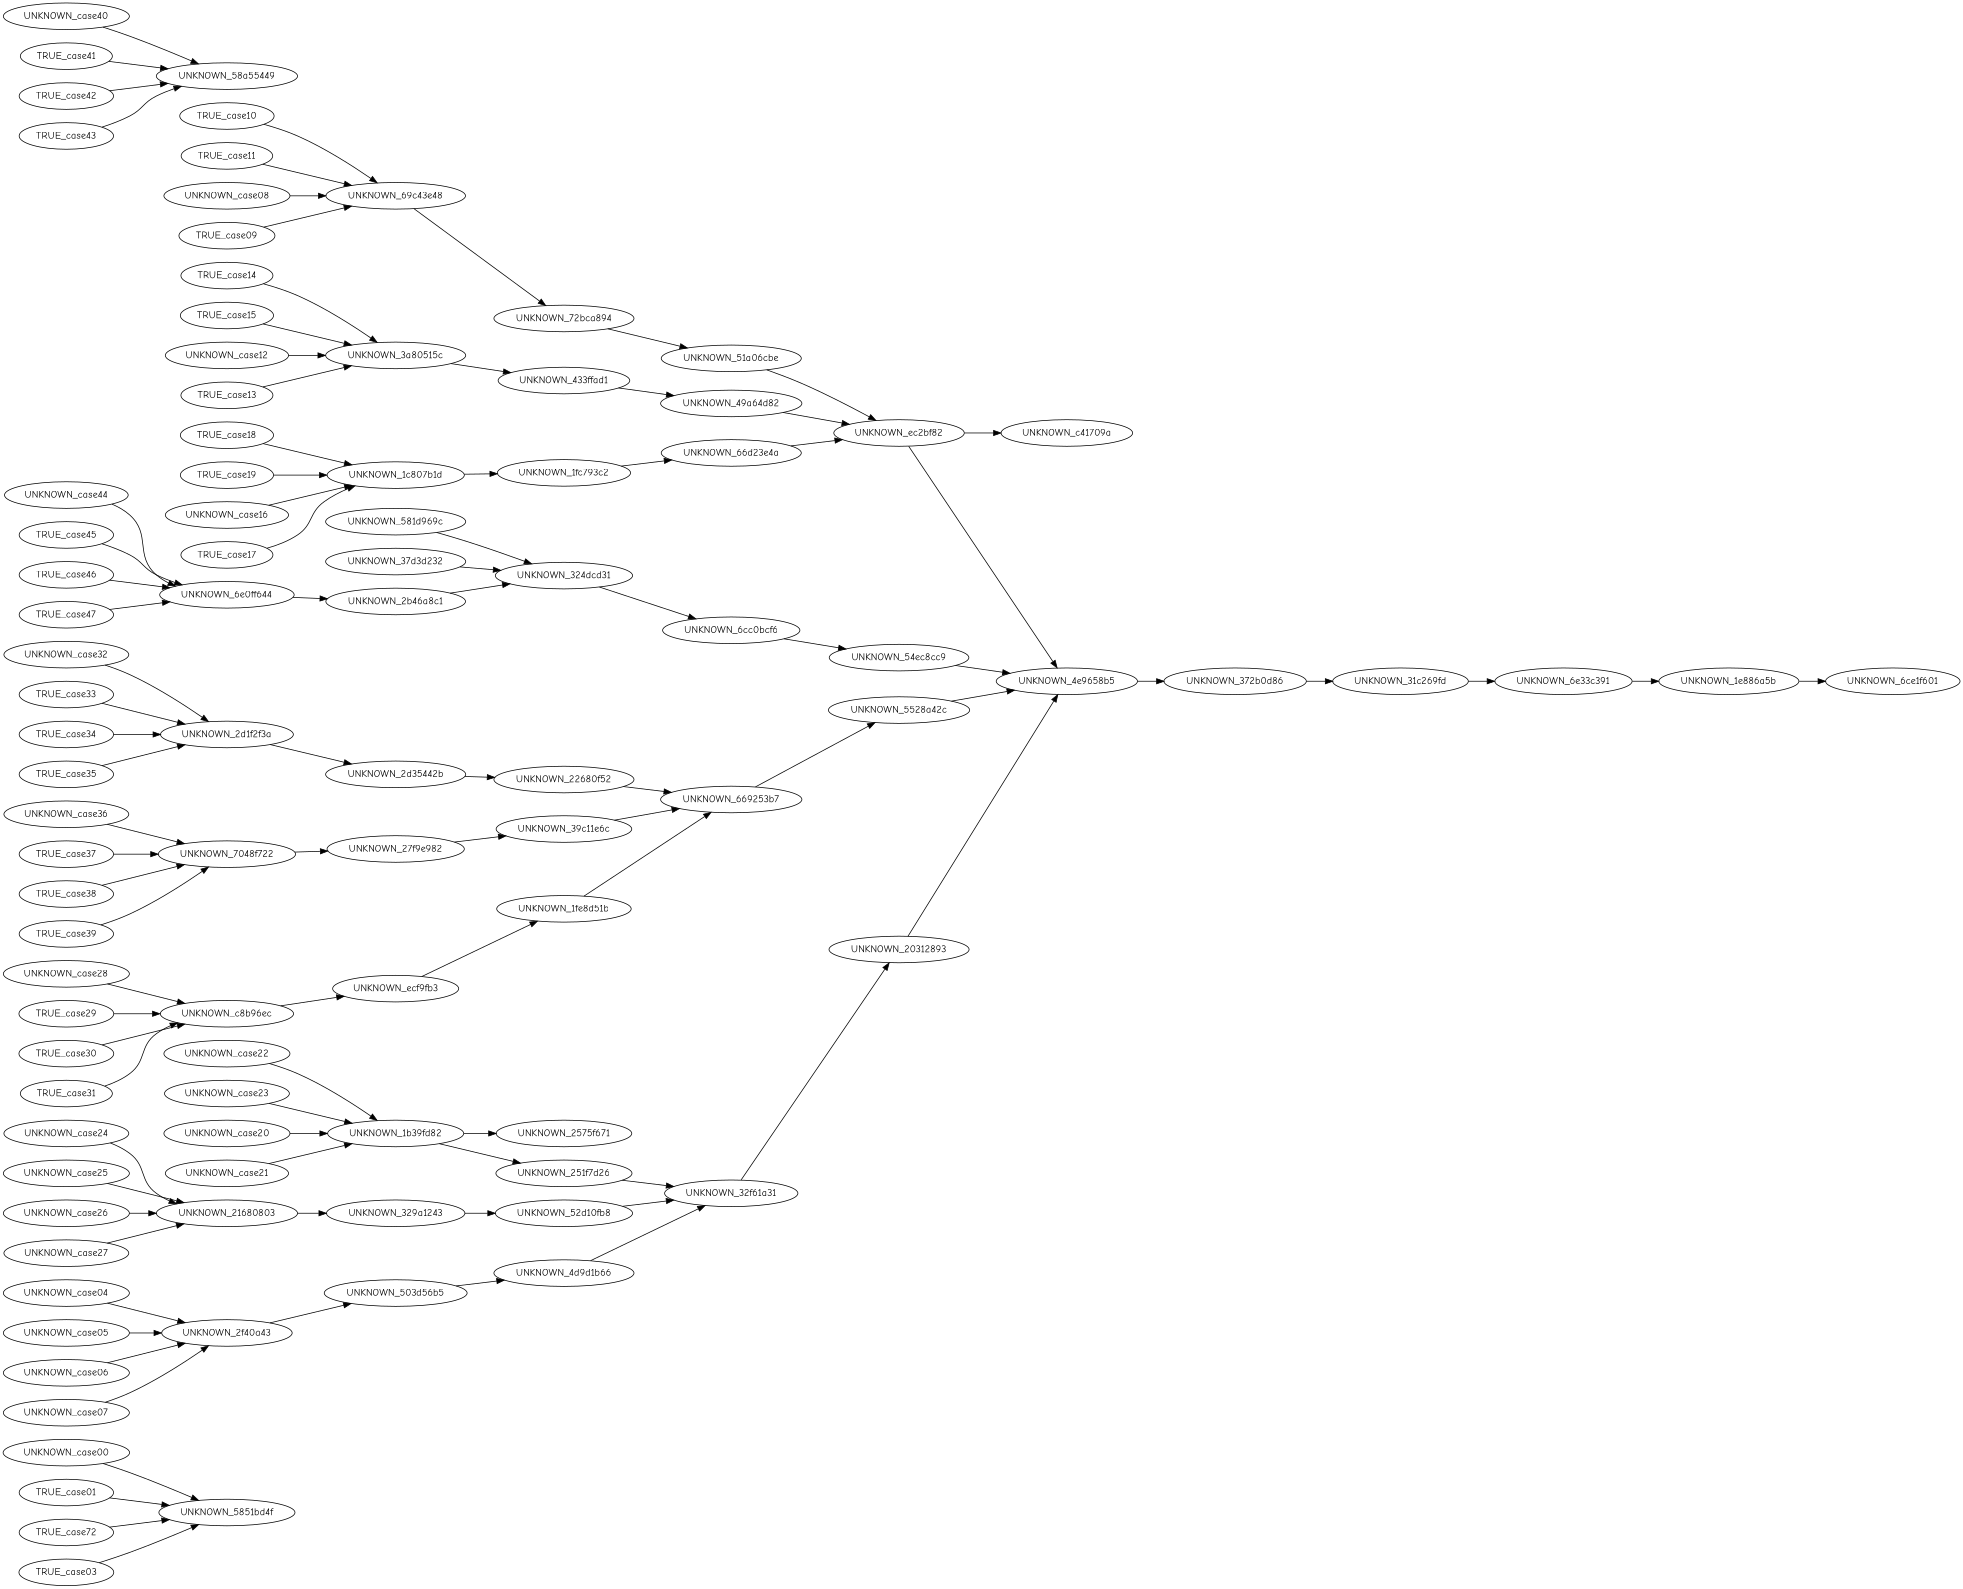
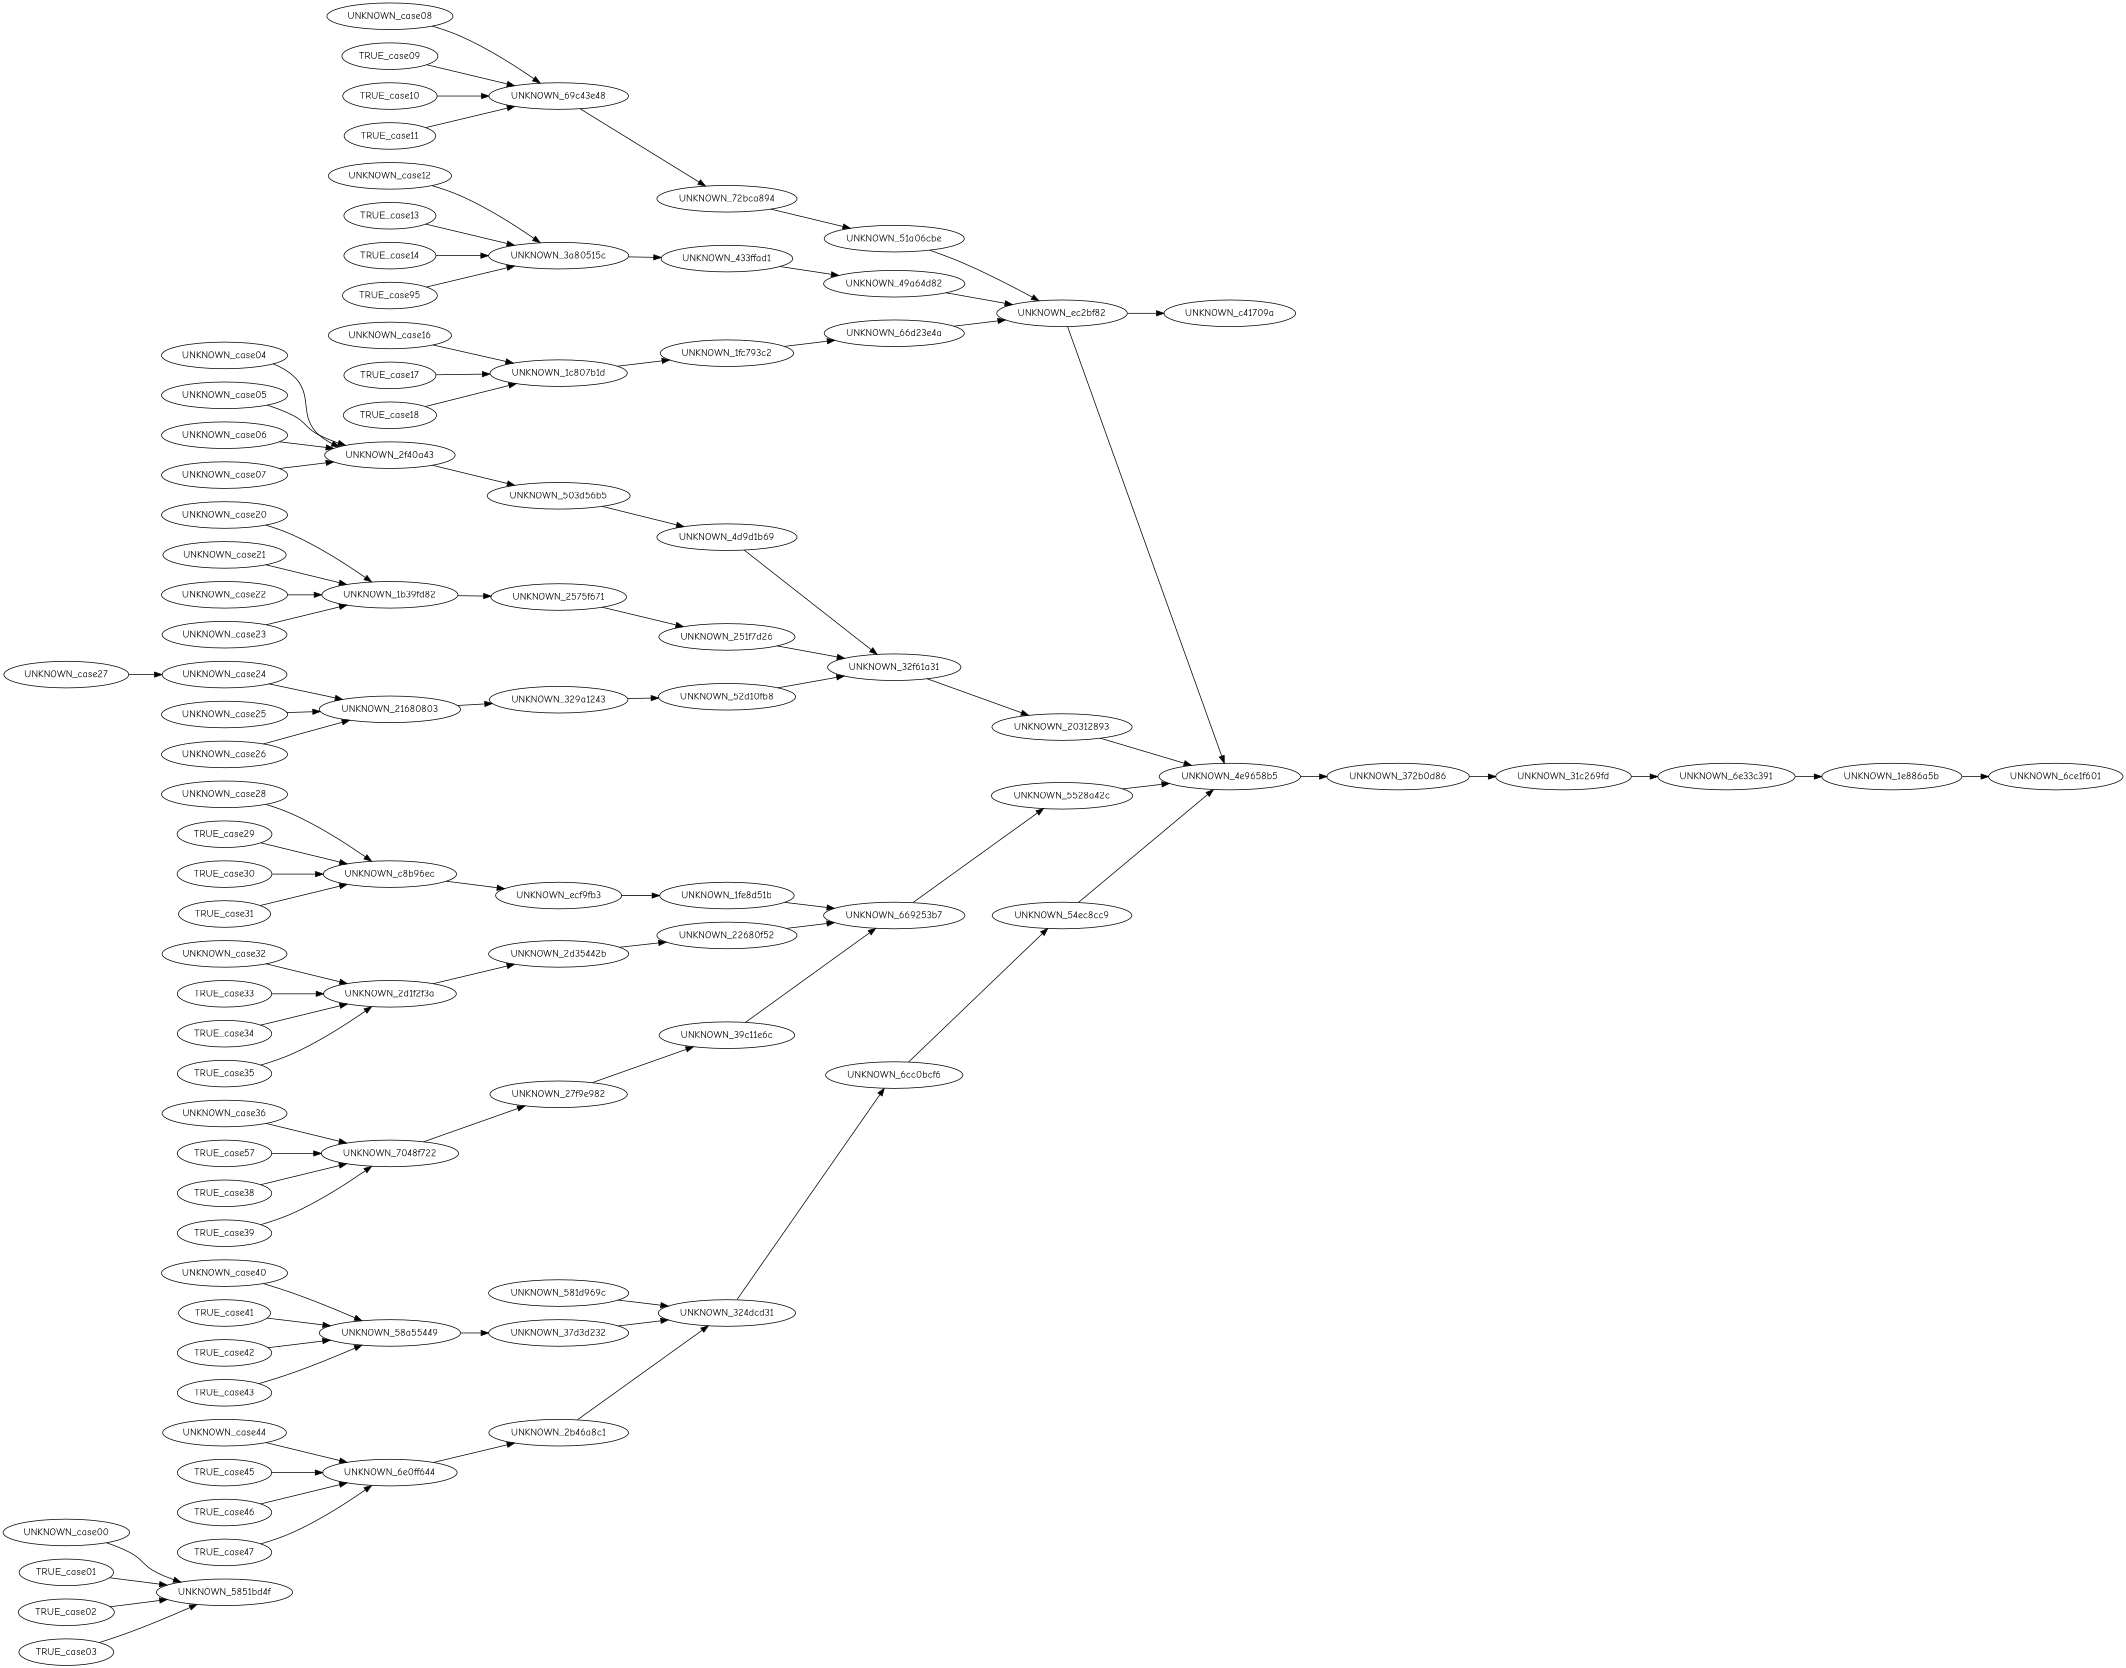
  digraph {
    fontname="Comic Neue"
    rankdir=LR
    node [fontname="Comic Neue"]
    edge [fontname="Comic Neue"]
    UNKNOWN_case00
    UNKNOWN_5851bd4f
    UNKNOWN_581d969c
    UNKNOWN_324dcd31
    TRUE_case01
-   TRUE_case02 [label=TRUE_case72]
+   TRUE_case02
    TRUE_case03
    UNKNOWN_case04
    UNKNOWN_2f40a43
    UNKNOWN_503d56b5
-   UNKNOWN_4d9d1b69 [label=UNKNOWN_4d9d1b66]
+   UNKNOWN_4d9d1b69
    UNKNOWN_case05
    UNKNOWN_case06
    UNKNOWN_case07
    UNKNOWN_case08
    UNKNOWN_69c43e48
    UNKNOWN_72bca894
    UNKNOWN_51a06cbe
    TRUE_case09
    TRUE_case10
    TRUE_case11
    UNKNOWN_case12
    UNKNOWN_3a80515c
    UNKNOWN_433ffad1
    UNKNOWN_49a64d82
    TRUE_case13
    TRUE_case14
-   TRUE_case15
+   TRUE_case15 [label=TRUE_case95]
    UNKNOWN_case16
    UNKNOWN_1c807b1d
    UNKNOWN_1fc793c2
    UNKNOWN_66d23e4a
    TRUE_case17
    TRUE_case18
-   TRUE_case19
    UNKNOWN_case20
    UNKNOWN_1b39fd82
    UNKNOWN_2575f671
    UNKNOWN_251f7d26
    UNKNOWN_case21
    UNKNOWN_case22
    UNKNOWN_case23
    UNKNOWN_case24
    UNKNOWN_21680803
    UNKNOWN_329a1243
    UNKNOWN_52d10fb8
    UNKNOWN_case25
    UNKNOWN_case26
    UNKNOWN_case27
    UNKNOWN_case28
    UNKNOWN_c8b96ec
    UNKNOWN_ecf9fb3
    UNKNOWN_1fe8d51b
    TRUE_case29
    TRUE_case30
    TRUE_case31
    n57 [label=UNKNOWN_2d1f2f3a]
    UNKNOWN_case32
    UNKNOWN_2d35442b
    UNKNOWN_22680f52
    TRUE_case33
    TRUE_case34
    TRUE_case35
    UNKNOWN_case36
    UNKNOWN_7048f722
    UNKNOWN_27f9e982
    UNKNOWN_39c11e6c
-   TRUE_case37
+   TRUE_case37 [label=TRUE_case57]
    TRUE_case38
    TRUE_case39
    UNKNOWN_case40
    UNKNOWN_58a55449
    UNKNOWN_37d3d232
    TRUE_case41
    TRUE_case42
    TRUE_case43
    UNKNOWN_case44
    UNKNOWN_6e0ff644
    UNKNOWN_2b46a8c1
    TRUE_case45
    TRUE_case46
    TRUE_case47
    UNKNOWN_6cc0bcf6
    UNKNOWN_32f61a31
    UNKNOWN_ec2bf82
    UNKNOWN_669253b7
    UNKNOWN_20312893
    UNKNOWN_c41709a
    UNKNOWN_4e9658b5
    UNKNOWN_5528a42c
    UNKNOWN_54ec8cc9
    UNKNOWN_372b0d86
    UNKNOWN_31c269fd
    UNKNOWN_6e33c391
    UNKNOWN_1e886a5b
    UNKNOWN_6ce1f601
    UNKNOWN_case00 -> UNKNOWN_5851bd4f
    UNKNOWN_581d969c -> UNKNOWN_324dcd31
    UNKNOWN_324dcd31 -> UNKNOWN_6cc0bcf6
    TRUE_case01 -> UNKNOWN_5851bd4f
    TRUE_case02 -> UNKNOWN_5851bd4f
    TRUE_case03 -> UNKNOWN_5851bd4f
    UNKNOWN_case04 -> UNKNOWN_2f40a43
    UNKNOWN_2f40a43 -> UNKNOWN_503d56b5
    UNKNOWN_503d56b5 -> UNKNOWN_4d9d1b69
    UNKNOWN_4d9d1b69 -> UNKNOWN_32f61a31
    UNKNOWN_case05 -> UNKNOWN_2f40a43
    UNKNOWN_case06 -> UNKNOWN_2f40a43
    UNKNOWN_case07 -> UNKNOWN_2f40a43
    UNKNOWN_case08 -> UNKNOWN_69c43e48
    UNKNOWN_69c43e48 -> UNKNOWN_72bca894
    UNKNOWN_72bca894 -> UNKNOWN_51a06cbe
    UNKNOWN_51a06cbe -> UNKNOWN_ec2bf82
    TRUE_case09 -> UNKNOWN_69c43e48
    TRUE_case10 -> UNKNOWN_69c43e48
    TRUE_case11 -> UNKNOWN_69c43e48
    UNKNOWN_case12 -> UNKNOWN_3a80515c
    UNKNOWN_3a80515c -> UNKNOWN_433ffad1
    UNKNOWN_433ffad1 -> UNKNOWN_49a64d82
    UNKNOWN_49a64d82 -> UNKNOWN_ec2bf82
    TRUE_case13 -> UNKNOWN_3a80515c
    TRUE_case14 -> UNKNOWN_3a80515c
    TRUE_case15 -> UNKNOWN_3a80515c
    UNKNOWN_case16 -> UNKNOWN_1c807b1d
    UNKNOWN_1c807b1d -> UNKNOWN_1fc793c2
    UNKNOWN_1fc793c2 -> UNKNOWN_66d23e4a
    UNKNOWN_66d23e4a -> UNKNOWN_ec2bf82
    TRUE_case17 -> UNKNOWN_1c807b1d
    TRUE_case18 -> UNKNOWN_1c807b1d
-   TRUE_case19 -> UNKNOWN_1c807b1d
    UNKNOWN_case20 -> UNKNOWN_1b39fd82
    UNKNOWN_1b39fd82 -> UNKNOWN_2575f671
-   UNKNOWN_1b39fd82 -> UNKNOWN_251f7d26
+   UNKNOWN_2575f671 -> UNKNOWN_251f7d26
    UNKNOWN_251f7d26 -> UNKNOWN_32f61a31
    UNKNOWN_case21 -> UNKNOWN_1b39fd82
    UNKNOWN_case22 -> UNKNOWN_1b39fd82
    UNKNOWN_case23 -> UNKNOWN_1b39fd82
    UNKNOWN_case24 -> UNKNOWN_21680803
    UNKNOWN_21680803 -> UNKNOWN_329a1243
    UNKNOWN_329a1243 -> UNKNOWN_52d10fb8
    UNKNOWN_52d10fb8 -> UNKNOWN_32f61a31
    UNKNOWN_case25 -> UNKNOWN_21680803
    UNKNOWN_case26 -> UNKNOWN_21680803
-   UNKNOWN_case27 -> UNKNOWN_21680803
+   UNKNOWN_case27 -> UNKNOWN_case24
    UNKNOWN_case28 -> UNKNOWN_c8b96ec
    UNKNOWN_c8b96ec -> UNKNOWN_ecf9fb3
    UNKNOWN_ecf9fb3 -> UNKNOWN_1fe8d51b
    UNKNOWN_1fe8d51b -> UNKNOWN_669253b7
    TRUE_case29 -> UNKNOWN_c8b96ec
    TRUE_case30 -> UNKNOWN_c8b96ec
    TRUE_case31 -> UNKNOWN_c8b96ec
    n57 -> UNKNOWN_2d35442b
    UNKNOWN_case32 -> n57
    UNKNOWN_2d35442b -> UNKNOWN_22680f52
    UNKNOWN_22680f52 -> UNKNOWN_669253b7
    TRUE_case33 -> n57
    TRUE_case34 -> n57
    TRUE_case35 -> n57
    UNKNOWN_case36 -> UNKNOWN_7048f722
    UNKNOWN_7048f722 -> UNKNOWN_27f9e982
    UNKNOWN_27f9e982 -> UNKNOWN_39c11e6c
    UNKNOWN_39c11e6c -> UNKNOWN_669253b7
    TRUE_case37 -> UNKNOWN_7048f722
    TRUE_case38 -> UNKNOWN_7048f722
    TRUE_case39 -> UNKNOWN_7048f722
    UNKNOWN_case40 -> UNKNOWN_58a55449
+   UNKNOWN_58a55449 -> UNKNOWN_37d3d232
    UNKNOWN_37d3d232 -> UNKNOWN_324dcd31
    TRUE_case41 -> UNKNOWN_58a55449
    TRUE_case42 -> UNKNOWN_58a55449
    TRUE_case43 -> UNKNOWN_58a55449
    UNKNOWN_case44 -> UNKNOWN_6e0ff644
    UNKNOWN_6e0ff644 -> UNKNOWN_2b46a8c1
    UNKNOWN_2b46a8c1 -> UNKNOWN_324dcd31
    TRUE_case45 -> UNKNOWN_6e0ff644
    TRUE_case46 -> UNKNOWN_6e0ff644
    TRUE_case47 -> UNKNOWN_6e0ff644
    UNKNOWN_6cc0bcf6 -> UNKNOWN_54ec8cc9
    UNKNOWN_32f61a31 -> UNKNOWN_20312893
    UNKNOWN_ec2bf82 -> UNKNOWN_c41709a
    UNKNOWN_ec2bf82 -> UNKNOWN_4e9658b5
    UNKNOWN_669253b7 -> UNKNOWN_5528a42c
    UNKNOWN_20312893 -> UNKNOWN_4e9658b5
    UNKNOWN_4e9658b5 -> UNKNOWN_372b0d86
    UNKNOWN_5528a42c -> UNKNOWN_4e9658b5
    UNKNOWN_54ec8cc9 -> UNKNOWN_4e9658b5
    UNKNOWN_372b0d86 -> UNKNOWN_31c269fd
    UNKNOWN_31c269fd -> UNKNOWN_6e33c391
    UNKNOWN_6e33c391 -> UNKNOWN_1e886a5b
    UNKNOWN_1e886a5b -> UNKNOWN_6ce1f601
  }
